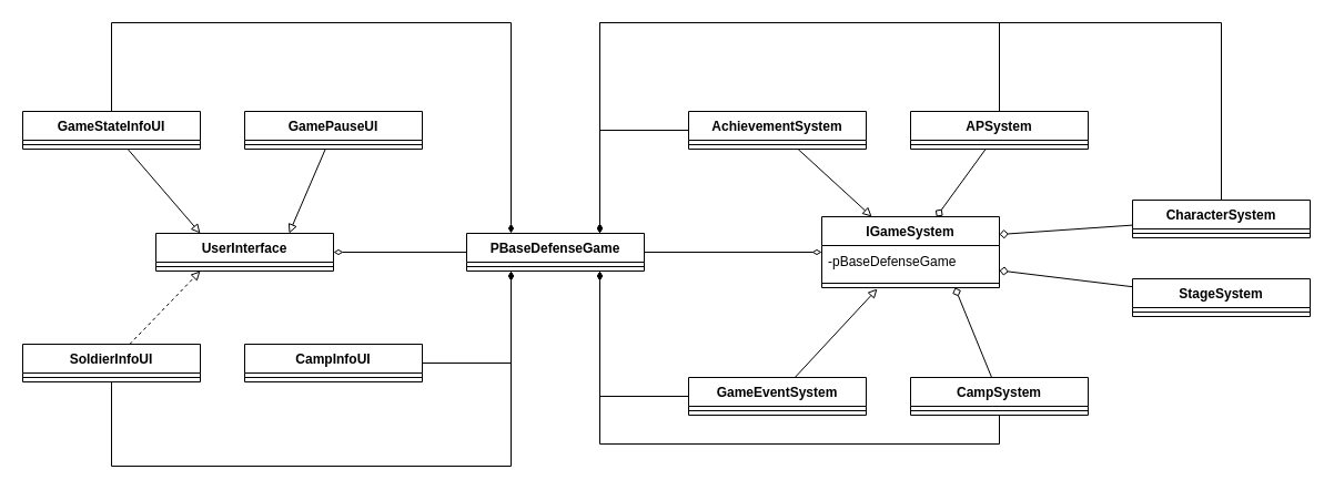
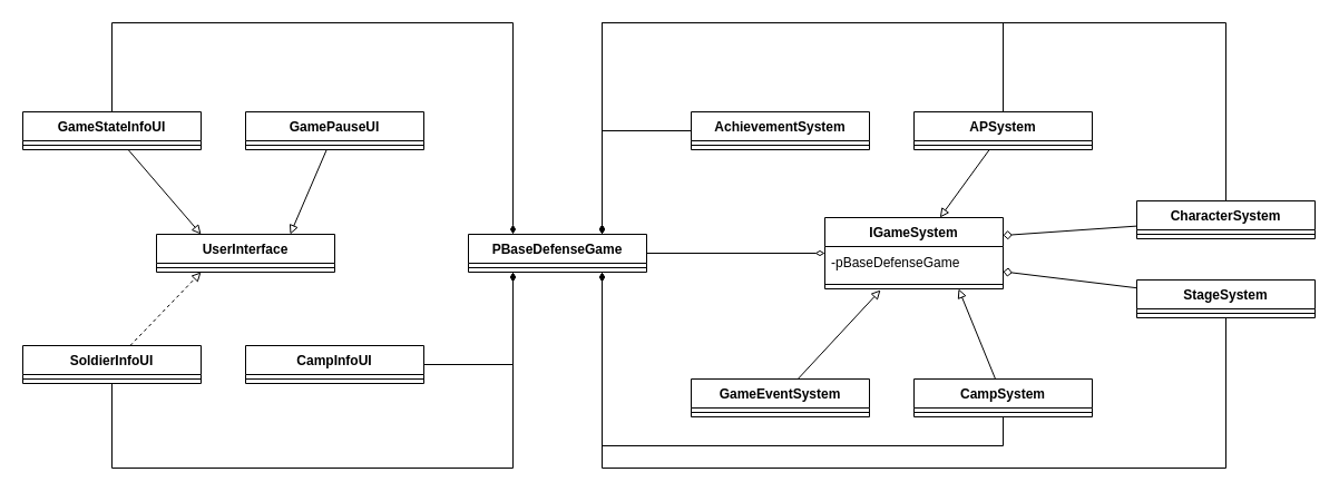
  <mxCell id="0" />
  <mxCell id="1" parent="0" />
  <mxCell id="2" style="edgeStyle=none;rounded=0;orthogonalLoop=1;jettySize=auto;html=1;entryX=0.25;entryY=0;entryDx=0;entryDy=0;endArrow=block;endFill=0;" edge="1" parent="1" source="4" target="16"><mxGeometry relative="1" as="geometry" /></mxCell>
  <mxCell id="3" style="edgeStyle=orthogonalEdgeStyle;rounded=0;orthogonalLoop=1;jettySize=auto;html=1;entryX=0.25;entryY=0;entryDx=0;entryDy=0;endArrow=diamondThin;endFill=1;" edge="1" parent="1" source="4" target="20"><mxGeometry relative="1" as="geometry"><mxPoint x="470" y="170" as="targetPoint" /><Array as="points"><mxPoint x="100" y="20" /><mxPoint x="460" y="20" /></Array></mxGeometry></mxCell>
  <mxCell id="4" value="GameStateInfoUI" style="swimlane;fontStyle=1;align=center;verticalAlign=top;childLayout=stackLayout;horizontal=1;startSize=26;horizontalStack=0;resizeParent=1;resizeParentMax=0;resizeLast=0;collapsible=1;marginBottom=0;whiteSpace=wrap;html=1;" vertex="1" parent="1"><mxGeometry y="100" width="160" height="34" as="geometry" x="20" /></mxCell>
  <mxCell id="5" value="" style="line;strokeWidth=1;fillColor=none;align=left;verticalAlign=middle;spacingTop=-1;spacingLeft=3;spacingRight=3;rotatable=0;labelPosition=right;points=[];portConstraint=eastwest;strokeColor=inherit;" vertex="1" parent="4"><mxGeometry y="26" width="160" height="8" as="geometry" /></mxCell>
  <mxCell id="6" style="edgeStyle=none;rounded=0;orthogonalLoop=1;jettySize=auto;html=1;entryX=0.75;entryY=0;entryDx=0;entryDy=0;endArrow=block;endFill=0;" edge="1" parent="1" source="7" target="16"><mxGeometry relative="1" as="geometry" /></mxCell>
  <mxCell id="7" value="GamePauseUI" style="swimlane;fontStyle=1;align=center;verticalAlign=top;childLayout=stackLayout;horizontal=1;startSize=26;horizontalStack=0;resizeParent=1;resizeParentMax=0;resizeLast=0;collapsible=1;marginBottom=0;whiteSpace=wrap;html=1;" vertex="1" parent="1"><mxGeometry x="220" y="100" width="160" height="34" as="geometry" /></mxCell>
  <mxCell id="8" value="" style="line;strokeWidth=1;fillColor=none;align=left;verticalAlign=middle;spacingTop=-1;spacingLeft=3;spacingRight=3;rotatable=0;labelPosition=right;points=[];portConstraint=eastwest;strokeColor=inherit;" vertex="1" parent="7"><mxGeometry y="26" width="160" height="8" as="geometry" /></mxCell>
  <mxCell id="9" style="edgeStyle=none;rounded=0;orthogonalLoop=1;jettySize=auto;html=1;entryX=0.25;entryY=1;entryDx=0;entryDy=0;endArrow=block;endFill=0;dashed=1;" edge="1" parent="1" source="11" target="16"><mxGeometry relative="1" as="geometry" /></mxCell>
  <mxCell id="10" style="edgeStyle=orthogonalEdgeStyle;rounded=0;orthogonalLoop=1;jettySize=auto;html=1;entryX=0.25;entryY=1;entryDx=0;entryDy=0;endArrow=diamondThin;endFill=1;" edge="1" parent="1" source="11" target="20"><mxGeometry relative="1" as="geometry"><mxPoint x="500" y="424" as="targetPoint" /><Array as="points"><mxPoint x="100" y="420" /><mxPoint x="460" y="420" /></Array></mxGeometry></mxCell>
  <mxCell id="11" value="SoldierInfoUI" style="swimlane;fontStyle=1;align=center;verticalAlign=top;childLayout=stackLayout;horizontal=1;startSize=26;horizontalStack=0;resizeParent=1;resizeParentMax=0;resizeLast=0;collapsible=1;marginBottom=0;whiteSpace=wrap;html=1;" vertex="1" parent="1"><mxGeometry y="310" width="160" height="34" as="geometry" x="20" /></mxCell>
  <mxCell id="12" value="" style="line;strokeWidth=1;fillColor=none;align=left;verticalAlign=middle;spacingTop=-1;spacingLeft=3;spacingRight=3;rotatable=0;labelPosition=right;points=[];portConstraint=eastwest;strokeColor=inherit;" vertex="1" parent="11"><mxGeometry y="26" width="160" height="8" as="geometry" /></mxCell>
  <mxCell id="13" style="edgeStyle=orthogonalEdgeStyle;rounded=0;orthogonalLoop=1;jettySize=auto;html=1;entryX=0.25;entryY=1;entryDx=0;entryDy=0;endArrow=diamondThin;endFill=1;" edge="1" parent="1" source="14" target="20"><mxGeometry relative="1" as="geometry" /></mxCell>
  <mxCell id="14" value="CampInfoUI" style="swimlane;fontStyle=1;align=center;verticalAlign=top;childLayout=stackLayout;horizontal=1;startSize=26;horizontalStack=0;resizeParent=1;resizeParentMax=0;resizeLast=0;collapsible=1;marginBottom=0;whiteSpace=wrap;html=1;" vertex="1" parent="1"><mxGeometry x="220" y="310" width="160" height="34" as="geometry" /></mxCell>
  <mxCell id="15" value="" style="line;strokeWidth=1;fillColor=none;align=left;verticalAlign=middle;spacingTop=-1;spacingLeft=3;spacingRight=3;rotatable=0;labelPosition=right;points=[];portConstraint=eastwest;strokeColor=inherit;" vertex="1" parent="14"><mxGeometry y="26" width="160" height="8" as="geometry" /></mxCell>
  <mxCell id="16" value="UserInterface" style="swimlane;fontStyle=1;align=center;verticalAlign=top;childLayout=stackLayout;horizontal=1;startSize=26;horizontalStack=0;resizeParent=1;resizeParentMax=0;resizeLast=0;collapsible=1;marginBottom=0;whiteSpace=wrap;html=1;" vertex="1" parent="1"><mxGeometry x="140" y="210" width="160" height="34" as="geometry" /></mxCell>
  <mxCell id="17" value="" style="line;strokeWidth=1;fillColor=none;align=left;verticalAlign=middle;spacingTop=-1;spacingLeft=3;spacingRight=3;rotatable=0;labelPosition=right;points=[];portConstraint=eastwest;strokeColor=inherit;" vertex="1" parent="16"><mxGeometry y="26" width="160" height="8" as="geometry" /></mxCell>
  <mxCell id="18" style="edgeStyle=none;rounded=0;orthogonalLoop=1;jettySize=auto;html=1;endArrow=diamondThin;endFill=0;" edge="1" parent="1" source="20" target="38"><mxGeometry relative="1" as="geometry" /></mxCell>
- <mxCell id="19" style="edgeStyle=none;rounded=0;orthogonalLoop=1;jettySize=auto;html=1;entryX=1;entryY=0.5;entryDx=0;entryDy=0;endArrow=diamondThin;endFill=0;" edge="1" parent="1" source="20" target="16"><mxGeometry relative="1" as="geometry" /></mxCell>
  <mxCell id="20" value="PBaseDefenseGame" style="swimlane;fontStyle=1;align=center;verticalAlign=top;childLayout=stackLayout;horizontal=1;startSize=26;horizontalStack=0;resizeParent=1;resizeParentMax=0;resizeLast=0;collapsible=1;marginBottom=0;whiteSpace=wrap;html=1;" vertex="1" parent="1"><mxGeometry x="420" y="210" width="160" height="34" as="geometry" /></mxCell>
  <mxCell id="21" value="" style="line;strokeWidth=1;fillColor=none;align=left;verticalAlign=middle;spacingTop=-1;spacingLeft=3;spacingRight=3;rotatable=0;labelPosition=right;points=[];portConstraint=eastwest;strokeColor=inherit;" vertex="1" parent="20"><mxGeometry y="26" width="160" height="8" as="geometry" /></mxCell>
- <mxCell id="22" style="edgeStyle=none;rounded=0;orthogonalLoop=1;jettySize=auto;html=1;endArrow=block;endFill=0;" edge="1" parent="1" source="24" target="38"><mxGeometry relative="1" as="geometry" /></mxCell>
  <mxCell id="23" style="edgeStyle=orthogonalEdgeStyle;rounded=0;orthogonalLoop=1;jettySize=auto;html=1;entryX=0.75;entryY=0;entryDx=0;entryDy=0;endArrow=diamondThin;endFill=1;" edge="1" parent="1" source="24" target="20"><mxGeometry relative="1" as="geometry" /></mxCell>
  <mxCell id="24" value="AchievementSystem" style="swimlane;fontStyle=1;align=center;verticalAlign=top;childLayout=stackLayout;horizontal=1;startSize=26;horizontalStack=0;resizeParent=1;resizeParentMax=0;resizeLast=0;collapsible=1;marginBottom=0;whiteSpace=wrap;html=1;" vertex="1" parent="1"><mxGeometry x="620" y="100" width="160" height="34" as="geometry" /></mxCell>
  <mxCell id="25" value="" style="line;strokeWidth=1;fillColor=none;align=left;verticalAlign=middle;spacingTop=-1;spacingLeft=3;spacingRight=3;rotatable=0;labelPosition=right;points=[];portConstraint=eastwest;strokeColor=inherit;" vertex="1" parent="24"><mxGeometry y="26" width="160" height="8" as="geometry" /></mxCell>
- <mxCell id="26" style="edgeStyle=none;rounded=0;orthogonalLoop=1;jettySize=auto;html=1;endArrow=diamond;endFill=0;" edge="1" parent="1" source="28" target="38"><mxGeometry relative="1" as="geometry" /></mxCell>
+ <mxCell id="26" style="edgeStyle=none;rounded=0;orthogonalLoop=1;jettySize=auto;html=1;endArrow=block;endFill=0;" edge="1" parent="1" source="28" target="38"><mxGeometry relative="1" as="geometry" /></mxCell>
  <mxCell id="27" style="edgeStyle=orthogonalEdgeStyle;rounded=0;orthogonalLoop=1;jettySize=auto;html=1;entryX=0.75;entryY=0;entryDx=0;entryDy=0;exitX=0.5;exitY=0;exitDx=0;exitDy=0;endArrow=diamondThin;endFill=1;" edge="1" parent="1" source="28" target="20"><mxGeometry relative="1" as="geometry"><Array as="points"><mxPoint x="900" y="20" /><mxPoint x="540" y="20" /></Array></mxGeometry></mxCell>
  <mxCell id="28" value="APSystem" style="swimlane;fontStyle=1;align=center;verticalAlign=top;childLayout=stackLayout;horizontal=1;startSize=26;horizontalStack=0;resizeParent=1;resizeParentMax=0;resizeLast=0;collapsible=1;marginBottom=0;whiteSpace=wrap;html=1;" vertex="1" parent="1"><mxGeometry x="820" y="100" width="160" height="34" as="geometry" /></mxCell>
  <mxCell id="29" value="" style="line;strokeWidth=1;fillColor=none;align=left;verticalAlign=middle;spacingTop=-1;spacingLeft=3;spacingRight=3;rotatable=0;labelPosition=right;points=[];portConstraint=eastwest;strokeColor=inherit;" vertex="1" parent="28"><mxGeometry y="26" width="160" height="8" as="geometry" /></mxCell>
  <mxCell id="30" style="edgeStyle=none;rounded=0;orthogonalLoop=1;jettySize=auto;html=1;endArrow=block;endFill=0;" edge="1" parent="1" source="32"><mxGeometry relative="1" as="geometry"><mxPoint x="790" y="260" as="targetPoint" /></mxGeometry></mxCell>
- <mxCell id="31" style="edgeStyle=orthogonalEdgeStyle;rounded=0;orthogonalLoop=1;jettySize=auto;html=1;entryX=0.75;entryY=1;entryDx=0;entryDy=0;endArrow=diamondThin;endFill=1;" edge="1" parent="1" source="32" target="20"><mxGeometry relative="1" as="geometry" /></mxCell>
  <mxCell id="32" value="GameEventSystem" style="swimlane;fontStyle=1;align=center;verticalAlign=top;childLayout=stackLayout;horizontal=1;startSize=26;horizontalStack=0;resizeParent=1;resizeParentMax=0;resizeLast=0;collapsible=1;marginBottom=0;whiteSpace=wrap;html=1;" vertex="1" parent="1"><mxGeometry x="620" y="340" width="160" height="34" as="geometry" /></mxCell>
  <mxCell id="33" value="" style="line;strokeWidth=1;fillColor=none;align=left;verticalAlign=middle;spacingTop=-1;spacingLeft=3;spacingRight=3;rotatable=0;labelPosition=right;points=[];portConstraint=eastwest;strokeColor=inherit;" vertex="1" parent="32"><mxGeometry y="26" width="160" height="8" as="geometry" /></mxCell>
- <mxCell id="34" style="edgeStyle=none;rounded=0;orthogonalLoop=1;jettySize=auto;html=1;entryX=0.75;entryY=1;entryDx=0;entryDy=0;endArrow=diamond;endFill=0;" edge="1" parent="1" source="36" target="38"><mxGeometry relative="1" as="geometry" /></mxCell>
+ <mxCell id="34" style="edgeStyle=none;rounded=0;orthogonalLoop=1;jettySize=auto;html=1;entryX=0.75;entryY=1;entryDx=0;entryDy=0;endArrow=block;endFill=0;" edge="1" parent="1" source="36" target="38"><mxGeometry relative="1" as="geometry" /></mxCell>
  <mxCell id="35" style="edgeStyle=orthogonalEdgeStyle;rounded=0;orthogonalLoop=1;jettySize=auto;html=1;entryX=0.75;entryY=1;entryDx=0;entryDy=0;endArrow=diamondThin;endFill=1;" edge="1" parent="1" source="36" target="20"><mxGeometry relative="1" as="geometry"><Array as="points"><mxPoint x="900" y="400" /><mxPoint x="540" y="400" /></Array></mxGeometry></mxCell>
  <mxCell id="36" value="CampSystem" style="swimlane;fontStyle=1;align=center;verticalAlign=top;childLayout=stackLayout;horizontal=1;startSize=26;horizontalStack=0;resizeParent=1;resizeParentMax=0;resizeLast=0;collapsible=1;marginBottom=0;whiteSpace=wrap;html=1;" vertex="1" parent="1"><mxGeometry x="820" y="340" width="160" height="34" as="geometry" /></mxCell>
  <mxCell id="37" value="" style="line;strokeWidth=1;fillColor=none;align=left;verticalAlign=middle;spacingTop=-1;spacingLeft=3;spacingRight=3;rotatable=0;labelPosition=right;points=[];portConstraint=eastwest;strokeColor=inherit;" vertex="1" parent="36"><mxGeometry y="26" width="160" height="8" as="geometry" /></mxCell>
  <mxCell id="38" value="IGameSystem" style="swimlane;fontStyle=1;align=center;verticalAlign=top;childLayout=stackLayout;horizontal=1;startSize=26;horizontalStack=0;resizeParent=1;resizeParentMax=0;resizeLast=0;collapsible=1;marginBottom=0;whiteSpace=wrap;html=1;" vertex="1" parent="1"><mxGeometry x="740" y="195" width="160" height="64" as="geometry" /></mxCell>
  <mxCell id="39" value="-pBaseDefenseGame" style="text;html=1;strokeColor=none;fillColor=none;align=left;verticalAlign=middle;whiteSpace=wrap;rounded=0;spacingRight=4;spacingLeft=4;" vertex="1" parent="38"><mxGeometry y="26" width="160" height="30" as="geometry" /></mxCell>
  <mxCell id="40" value="" style="line;strokeWidth=1;fillColor=none;align=left;verticalAlign=middle;spacingTop=-1;spacingLeft=3;spacingRight=3;rotatable=0;labelPosition=right;points=[];portConstraint=eastwest;strokeColor=inherit;" vertex="1" parent="38"><mxGeometry y="56" width="160" height="8" as="geometry" /></mxCell>
  <mxCell id="41" style="edgeStyle=none;rounded=0;orthogonalLoop=1;jettySize=auto;html=1;entryX=1;entryY=0.25;entryDx=0;entryDy=0;endArrow=diamond;endFill=0;" edge="1" parent="1" source="43" target="38"><mxGeometry relative="1" as="geometry" /></mxCell>
  <mxCell id="42" style="edgeStyle=orthogonalEdgeStyle;rounded=0;orthogonalLoop=1;jettySize=auto;html=1;entryX=0.75;entryY=0;entryDx=0;entryDy=0;endArrow=diamondThin;endFill=1;" edge="1" parent="1" source="43" target="20"><mxGeometry relative="1" as="geometry"><Array as="points"><mxPoint x="1100" y="20" /><mxPoint x="540" y="20" /></Array></mxGeometry></mxCell>
  <mxCell id="43" value="CharacterSystem" style="swimlane;fontStyle=1;align=center;verticalAlign=top;childLayout=stackLayout;horizontal=1;startSize=26;horizontalStack=0;resizeParent=1;resizeParentMax=0;resizeLast=0;collapsible=1;marginBottom=0;whiteSpace=wrap;html=1;" vertex="1" parent="1"><mxGeometry x="1020" y="180" width="160" height="34" as="geometry" /></mxCell>
  <mxCell id="44" value="" style="line;strokeWidth=1;fillColor=none;align=left;verticalAlign=middle;spacingTop=-1;spacingLeft=3;spacingRight=3;rotatable=0;labelPosition=right;points=[];portConstraint=eastwest;strokeColor=inherit;" vertex="1" parent="43"><mxGeometry y="26" width="160" height="8" as="geometry" /></mxCell>
  <mxCell id="45" style="edgeStyle=none;rounded=0;orthogonalLoop=1;jettySize=auto;html=1;entryX=1;entryY=0.75;entryDx=0;entryDy=0;endArrow=diamond;endFill=0;" edge="1" parent="1" source="47" target="39"><mxGeometry relative="1" as="geometry" /></mxCell>
+ <mxCell id="46" style="edgeStyle=orthogonalEdgeStyle;rounded=0;orthogonalLoop=1;jettySize=auto;html=1;entryX=0.75;entryY=1;entryDx=0;entryDy=0;endArrow=diamondThin;endFill=1;" edge="1" parent="1" source="47" target="20"><mxGeometry relative="1" as="geometry"><Array as="points"><mxPoint x="1100" y="420" /><mxPoint x="540" y="420" /></Array></mxGeometry></mxCell>
  <mxCell id="47" value="StageSystem" style="swimlane;fontStyle=1;align=center;verticalAlign=top;childLayout=stackLayout;horizontal=1;startSize=26;horizontalStack=0;resizeParent=1;resizeParentMax=0;resizeLast=0;collapsible=1;marginBottom=0;whiteSpace=wrap;html=1;" vertex="1" parent="1"><mxGeometry x="1020" y="251" width="160" height="34" as="geometry" /></mxCell>
  <mxCell id="48" value="" style="line;strokeWidth=1;fillColor=none;align=left;verticalAlign=middle;spacingTop=-1;spacingLeft=3;spacingRight=3;rotatable=0;labelPosition=right;points=[];portConstraint=eastwest;strokeColor=inherit;" vertex="1" parent="47"><mxGeometry y="26" width="160" height="8" as="geometry" /></mxCell>
